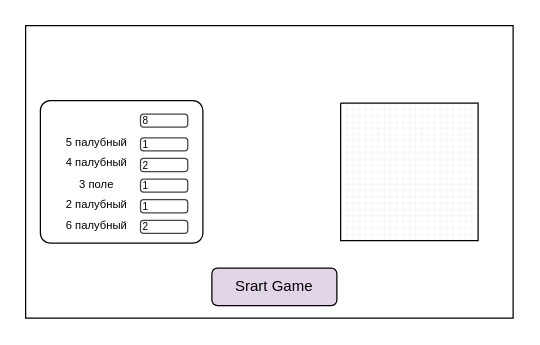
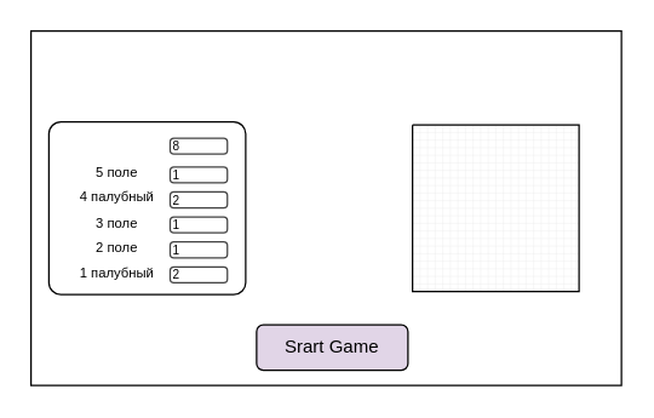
  <mxCell id="0" />
  <mxCell id="1" parent="0" />
  <mxCell id="2" value="" style="rounded=0;whiteSpace=wrap;html=1;" vertex="1" parent="1"><mxGeometry x="20" y="20" width="390" height="234" as="geometry" /></mxCell>
  <mxCell id="3" value="" style="rounded=1;whiteSpace=wrap;html=1;arcSize=7;" vertex="1" parent="1"><mxGeometry x="31.8" y="80" width="130" height="114" as="geometry" /></mxCell>
  <mxCell id="4" value="Srart Game" style="rounded=1;whiteSpace=wrap;html=1;fillColor=#e1d5e7;" vertex="1" parent="1"><mxGeometry x="169" y="214" width="100" height="30" as="geometry" /></mxCell>
  <mxCell id="5" value="8" style="strokeWidth=1;html=1;shadow=0;dashed=0;shape=mxgraph.ios.iTextInput;strokeColor=#444444;buttonText=;fontSize=8;whiteSpace=wrap;align=left;rounded=1;sketch=0;" vertex="1" parent="1"><mxGeometry x="111.9" y="90.75" width="37.8" height="10.5" as="geometry" /></mxCell>
- <mxCell id="6" value="&lt;font style=&quot;font-size: 9px&quot;&gt;5 палубный&lt;/font&gt;" style="text;html=1;strokeColor=none;fillColor=none;align=center;verticalAlign=middle;whiteSpace=wrap;rounded=0;shadow=0;sketch=0;" vertex="1" parent="1"><mxGeometry x="43.9" y="103.75" width="66" height="18" as="geometry" /></mxCell>
+ <mxCell id="6" value="&lt;font style=&quot;font-size: 9px&quot;&gt;5 поле&lt;/font&gt;" style="text;html=1;strokeColor=none;fillColor=none;align=center;verticalAlign=middle;whiteSpace=wrap;rounded=0;shadow=0;sketch=0;" vertex="1" parent="1"><mxGeometry x="43.9" y="103.75" width="66" height="18" as="geometry" /></mxCell>
  <mxCell id="7" value="1" style="strokeWidth=1;html=1;shadow=0;dashed=0;shape=mxgraph.ios.iTextInput;strokeColor=#444444;buttonText=;fontSize=8;whiteSpace=wrap;align=left;rounded=1;sketch=0;" vertex="1" parent="1"><mxGeometry x="111.9" y="109.75" width="37.8" height="10.5" as="geometry" /></mxCell>
  <mxCell id="8" value="&lt;span style=&quot;font-size: 9px&quot;&gt;4 палубный&lt;/span&gt;" style="text;html=1;strokeColor=none;fillColor=none;align=center;verticalAlign=middle;whiteSpace=wrap;rounded=0;shadow=0;sketch=0;" vertex="1" parent="1"><mxGeometry x="43.9" y="120.25" width="66" height="18" as="geometry" /></mxCell>
  <mxCell id="9" value="2" style="strokeWidth=1;html=1;shadow=0;dashed=0;shape=mxgraph.ios.iTextInput;strokeColor=#444444;buttonText=;fontSize=8;whiteSpace=wrap;align=left;rounded=1;sketch=0;" vertex="1" parent="1"><mxGeometry x="111.9" y="126.25" width="37.8" height="10.5" as="geometry" /></mxCell>
  <mxCell id="10" value="&lt;span style=&quot;font-size: 9px&quot;&gt;3 поле&lt;/span&gt;" style="text;html=1;strokeColor=none;fillColor=none;align=center;verticalAlign=middle;whiteSpace=wrap;rounded=0;shadow=0;sketch=0;" vertex="1" parent="1"><mxGeometry x="43.9" y="136.75" width="66" height="18" as="geometry" /></mxCell>
  <mxCell id="11" value="1" style="strokeWidth=1;html=1;shadow=0;dashed=0;shape=mxgraph.ios.iTextInput;strokeColor=#444444;buttonText=;fontSize=8;whiteSpace=wrap;align=left;rounded=1;sketch=0;" vertex="1" parent="1"><mxGeometry x="111.9" y="142.75" width="37.8" height="10.5" as="geometry" /></mxCell>
- <mxCell id="12" value="&lt;span style=&quot;font-size: 9px&quot;&gt;2 палубный&lt;/span&gt;" style="text;html=1;strokeColor=none;fillColor=none;align=center;verticalAlign=middle;whiteSpace=wrap;rounded=0;shadow=0;sketch=0;" vertex="1" parent="1"><mxGeometry x="43.9" y="153.25" width="66" height="18" as="geometry" /></mxCell>
+ <mxCell id="12" value="&lt;span style=&quot;font-size: 9px&quot;&gt;2 поле&lt;/span&gt;" style="text;html=1;strokeColor=none;fillColor=none;align=center;verticalAlign=middle;whiteSpace=wrap;rounded=0;shadow=0;sketch=0;" vertex="1" parent="1"><mxGeometry x="43.9" y="153.25" width="66" height="18" as="geometry" /></mxCell>
  <mxCell id="13" value="1" style="strokeWidth=1;html=1;shadow=0;dashed=0;shape=mxgraph.ios.iTextInput;strokeColor=#444444;buttonText=;fontSize=8;whiteSpace=wrap;align=left;rounded=1;sketch=0;" vertex="1" parent="1"><mxGeometry x="111.9" y="159.25" width="37.8" height="10.5" as="geometry" /></mxCell>
- <mxCell id="14" value="&lt;span style=&quot;font-size: 9px&quot;&gt;6 палубный&lt;/span&gt;" style="text;html=1;strokeColor=none;fillColor=none;align=center;verticalAlign=middle;whiteSpace=wrap;rounded=0;shadow=0;sketch=0;" vertex="1" parent="1"><mxGeometry x="43.9" y="169.75" width="66" height="18" as="geometry" /></mxCell>
+ <mxCell id="14" value="&lt;span style=&quot;font-size: 9px&quot;&gt;1 палубный&lt;/span&gt;" style="text;html=1;strokeColor=none;fillColor=none;align=center;verticalAlign=middle;whiteSpace=wrap;rounded=0;shadow=0;sketch=0;" vertex="1" parent="1"><mxGeometry x="43.9" y="169.75" width="66" height="18" as="geometry" /></mxCell>
  <mxCell id="15" value="2" style="strokeWidth=1;html=1;shadow=0;dashed=0;shape=mxgraph.ios.iTextInput;strokeColor=#444444;buttonText=;fontSize=8;whiteSpace=wrap;align=left;rounded=1;sketch=0;" vertex="1" parent="1"><mxGeometry x="111.9" y="175.75" width="37.8" height="10.5" as="geometry" /></mxCell>
  <mxCell id="16" value="" style="verticalLabelPosition=bottom;verticalAlign=top;html=1;shape=mxgraph.basic.patternFillRect;fillStyle=grid;step=5;fillStrokeWidth=0.2;fillStrokeColor=#dddddd;rounded=1;strokeWidth=1;sketch=0;shadow=0;" vertex="1" parent="1"><mxGeometry x="272" y="82" width="110" height="110" as="geometry" /></mxCell>
